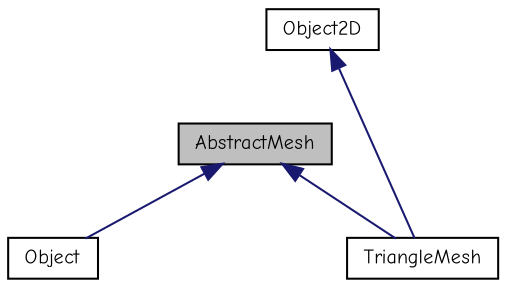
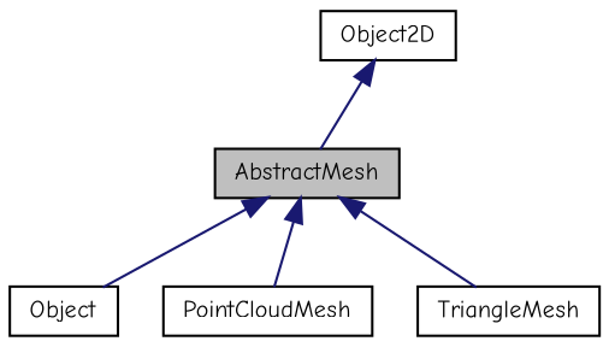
  digraph {
    fontname="Comic Neue"
    node [color=black fillcolor=white fontname="Comic Neue" fontsize=10 shape=record style=filled]
    edge [color=midnightblue dir=back fontname="Comic Neue" fontsize=10 labelfontname=Helvetica labelfontsize=10 style=solid]
    n1 [fillcolor=grey75 fontcolor=black height=0.2 label=AbstractMesh width=0.4]
    n2 [height=0.2 label=Object width=0.4]
+   n3 [height=0.2 label=PointCloudMesh width=0.4]
    n4 [height=0.2 label=TriangleMesh width=0.4]
    n5 [height=0.2 label=Object2D width=0.4]
    n1 -> n2
+   n1 -> n3
    n1 -> n4
-   n5 -> n4
+   n5 -> n1
  }
